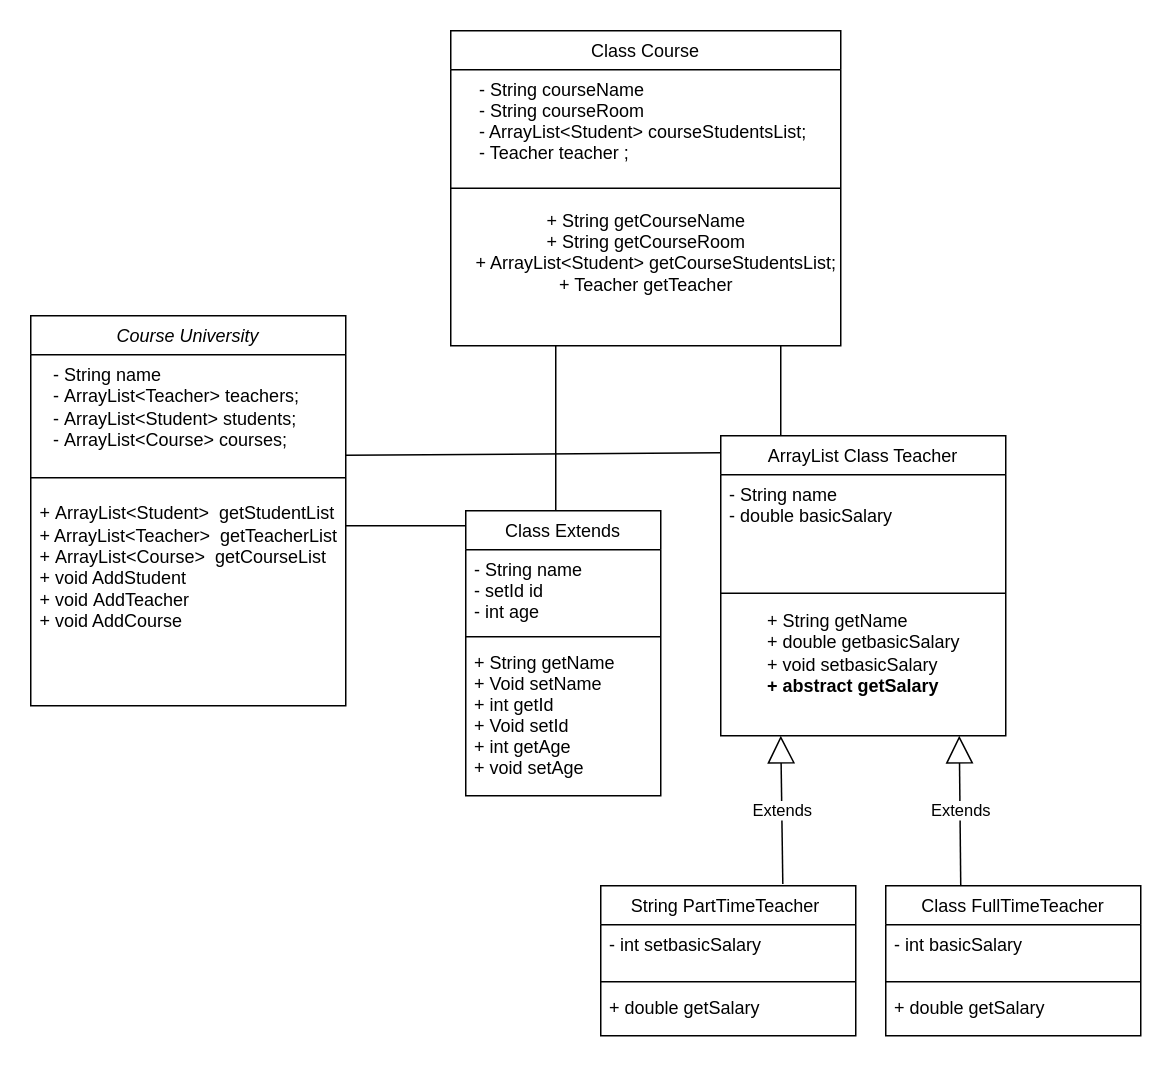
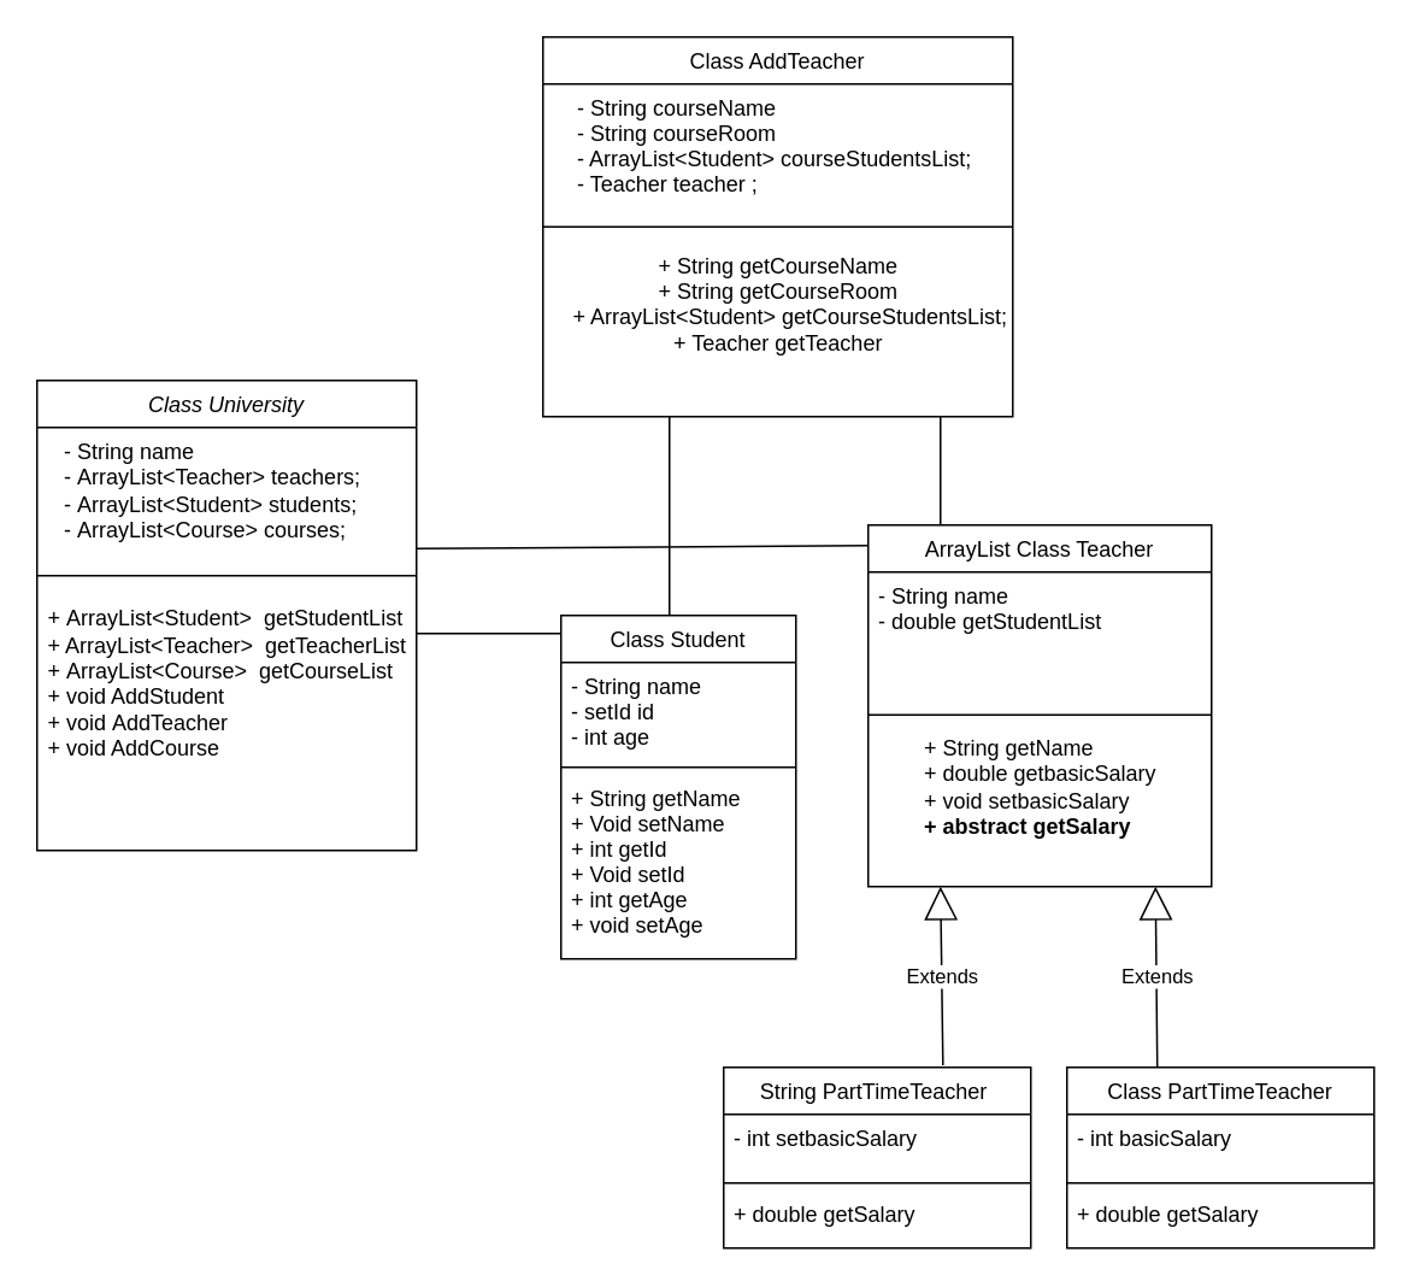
  <mxCell id="0" />
  <mxCell id="1" parent="0" />
- <mxCell id="2" value="Class Extends" style="swimlane;fontStyle=0;align=center;verticalAlign=top;childLayout=stackLayout;horizontal=1;startSize=26;horizontalStack=0;resizeParent=1;resizeLast=0;collapsible=1;marginBottom=0;rounded=0;shadow=0;strokeWidth=1;" parent="1" vertex="1"><mxGeometry x="310" y="340" width="130" height="190" as="geometry"><mxRectangle x="130" y="380" width="160" height="26" as="alternateBounds" /></mxGeometry></mxCell>
+ <mxCell id="2" value="Class Student" style="swimlane;fontStyle=0;align=center;verticalAlign=top;childLayout=stackLayout;horizontal=1;startSize=26;horizontalStack=0;resizeParent=1;resizeLast=0;collapsible=1;marginBottom=0;rounded=0;shadow=0;strokeWidth=1;" parent="1" vertex="1"><mxGeometry x="310" y="340" width="130" height="190" as="geometry"><mxRectangle x="130" y="380" width="160" height="26" as="alternateBounds" /></mxGeometry></mxCell>
  <mxCell id="3" value="- String name&#10;- setId id&#10;- int age" style="text;align=left;verticalAlign=top;spacingLeft=4;spacingRight=4;overflow=hidden;rotatable=0;points=[[0,0.5],[1,0.5]];portConstraint=eastwest;" parent="2" vertex="1"><mxGeometry y="26" width="130" height="54" as="geometry" /></mxCell>
  <mxCell id="4" value="" style="line;html=1;strokeWidth=1;align=left;verticalAlign=middle;spacingTop=-1;spacingLeft=3;spacingRight=3;rotatable=0;labelPosition=right;points=[];portConstraint=eastwest;" parent="2" vertex="1"><mxGeometry y="80" width="130" height="8" as="geometry" /></mxCell>
  <mxCell id="5" value="+ String getName&#10;+ Void setName&#10;+ int getId&#10;+ Void setId&#10;+ int getAge&#10;+ void setAge" style="text;align=left;verticalAlign=top;spacingLeft=4;spacingRight=4;overflow=hidden;rotatable=0;points=[[0,0.5],[1,0.5]];portConstraint=eastwest;" parent="2" vertex="1"><mxGeometry y="88" width="130" height="92" as="geometry" /></mxCell>
  <mxCell id="6" value="ArrayList Class Teacher" style="swimlane;fontStyle=0;align=center;verticalAlign=top;childLayout=stackLayout;horizontal=1;startSize=26;horizontalStack=0;resizeParent=1;resizeLast=0;collapsible=1;marginBottom=0;rounded=0;shadow=0;strokeWidth=1;" parent="1" vertex="1"><mxGeometry x="480" y="290" width="190" height="200" as="geometry"><mxRectangle x="340" y="380" width="170" height="26" as="alternateBounds" /></mxGeometry></mxCell>
- <mxCell id="7" value="- String name&#10;- double basicSalary" style="text;align=left;verticalAlign=top;spacingLeft=4;spacingRight=4;overflow=hidden;rotatable=0;points=[[0,0.5],[1,0.5]];portConstraint=eastwest;" parent="6" vertex="1"><mxGeometry y="26" width="190" height="74" as="geometry" /></mxCell>
+ <mxCell id="7" value="- String name&#10;- double getStudentList" style="text;align=left;verticalAlign=top;spacingLeft=4;spacingRight=4;overflow=hidden;rotatable=0;points=[[0,0.5],[1,0.5]];portConstraint=eastwest;" parent="6" vertex="1"><mxGeometry y="26" width="190" height="74" as="geometry" /></mxCell>
  <mxCell id="8" value="" style="line;html=1;strokeWidth=1;align=left;verticalAlign=middle;spacingTop=-1;spacingLeft=3;spacingRight=3;rotatable=0;labelPosition=right;points=[];portConstraint=eastwest;" parent="6" vertex="1"><mxGeometry y="100" width="190" height="10" as="geometry" /></mxCell>
  <mxCell id="9" value="&lt;div style=&quot;text-align: left;&quot;&gt;&lt;span style=&quot;background-color: initial;&quot;&gt;+ String getName&lt;/span&gt;&lt;/div&gt;&lt;span style=&quot;&quot;&gt;&lt;div style=&quot;text-align: left;&quot;&gt;&lt;span style=&quot;background-color: initial;&quot;&gt;+ double get&lt;/span&gt;&lt;span style=&quot;background-color: initial;&quot;&gt;basicSalary&lt;/span&gt;&lt;br&gt;&lt;/div&gt;&lt;/span&gt;&lt;span style=&quot;&quot;&gt;&lt;div style=&quot;text-align: left;&quot;&gt;&lt;span style=&quot;background-color: initial;&quot;&gt;+ void set&lt;/span&gt;&lt;span style=&quot;background-color: initial;&quot;&gt;basicSalary&lt;/span&gt;&lt;/div&gt;&lt;/span&gt;&lt;b&gt;&lt;div style=&quot;text-align: left;&quot;&gt;&lt;b style=&quot;background-color: initial;&quot;&gt;+ abstract getSalary&lt;/b&gt;&lt;/div&gt;&lt;/b&gt;" style="text;html=1;align=center;verticalAlign=middle;resizable=0;points=[];autosize=1;strokeColor=none;fillColor=none;" parent="6" vertex="1"><mxGeometry y="110" width="190" height="70" as="geometry" /></mxCell>
  <mxCell id="10" value="String PartTimeTeacher " style="swimlane;fontStyle=0;align=center;verticalAlign=top;childLayout=stackLayout;horizontal=1;startSize=26;horizontalStack=0;resizeParent=1;resizeLast=0;collapsible=1;marginBottom=0;rounded=0;shadow=0;strokeWidth=1;" parent="1" vertex="1"><mxGeometry x="400" y="590" width="170" height="100" as="geometry"><mxRectangle x="130" y="380" width="160" height="26" as="alternateBounds" /></mxGeometry></mxCell>
  <mxCell id="11" value="- int setbasicSalary&#10;" style="text;align=left;verticalAlign=top;spacingLeft=4;spacingRight=4;overflow=hidden;rotatable=0;points=[[0,0.5],[1,0.5]];portConstraint=eastwest;" parent="10" vertex="1"><mxGeometry y="26" width="170" height="34" as="geometry" /></mxCell>
  <mxCell id="12" value="" style="line;html=1;strokeWidth=1;align=left;verticalAlign=middle;spacingTop=-1;spacingLeft=3;spacingRight=3;rotatable=0;labelPosition=right;points=[];portConstraint=eastwest;" parent="10" vertex="1"><mxGeometry y="60" width="170" height="8" as="geometry" /></mxCell>
  <mxCell id="13" value="+ double getSalary" style="text;align=left;verticalAlign=top;spacingLeft=4;spacingRight=4;overflow=hidden;rotatable=0;points=[[0,0.5],[1,0.5]];portConstraint=eastwest;" parent="10" vertex="1"><mxGeometry y="68" width="170" height="32" as="geometry" /></mxCell>
- <mxCell id="14" value="Class FullTimeTeacher" style="swimlane;fontStyle=0;align=center;verticalAlign=middle;childLayout=stackLayout;horizontal=1;startSize=26;horizontalStack=0;resizeParent=1;resizeLast=0;collapsible=1;marginBottom=0;rounded=0;shadow=0;strokeWidth=1;" parent="1" vertex="1"><mxGeometry x="590" y="590" width="170" height="100" as="geometry"><mxRectangle x="130" y="380" width="160" height="26" as="alternateBounds" /></mxGeometry></mxCell>
+ <mxCell id="14" value="Class PartTimeTeacher" style="swimlane;fontStyle=0;align=center;verticalAlign=middle;childLayout=stackLayout;horizontal=1;startSize=26;horizontalStack=0;resizeParent=1;resizeLast=0;collapsible=1;marginBottom=0;rounded=0;shadow=0;strokeWidth=1;" parent="1" vertex="1"><mxGeometry x="590" y="590" width="170" height="100" as="geometry"><mxRectangle x="130" y="380" width="160" height="26" as="alternateBounds" /></mxGeometry></mxCell>
  <mxCell id="15" value="- int basicSalary" style="text;align=left;verticalAlign=top;spacingLeft=4;spacingRight=4;overflow=hidden;rotatable=0;points=[[0,0.5],[1,0.5]];portConstraint=eastwest;" parent="14" vertex="1"><mxGeometry y="26" width="170" height="34" as="geometry" /></mxCell>
  <mxCell id="16" value="" style="line;html=1;strokeWidth=1;align=left;verticalAlign=middle;spacingTop=-1;spacingLeft=3;spacingRight=3;rotatable=0;labelPosition=right;points=[];portConstraint=eastwest;" parent="14" vertex="1"><mxGeometry y="60" width="170" height="8" as="geometry" /></mxCell>
  <mxCell id="17" value="+ double getSalary" style="text;align=left;verticalAlign=top;spacingLeft=4;spacingRight=4;overflow=hidden;rotatable=0;points=[[0,0.5],[1,0.5]];portConstraint=eastwest;" parent="14" vertex="1"><mxGeometry y="68" width="170" height="32" as="geometry" /></mxCell>
- <mxCell id="18" value="Course University" style="swimlane;fontStyle=2;align=center;verticalAlign=top;childLayout=stackLayout;horizontal=1;startSize=26;horizontalStack=0;resizeParent=1;resizeLast=0;collapsible=1;marginBottom=0;rounded=0;shadow=0;strokeWidth=1;" parent="1" vertex="1"><mxGeometry x="20" y="210" width="210" height="260" as="geometry"><mxRectangle x="230" y="140" width="160" height="26" as="alternateBounds" /></mxGeometry></mxCell>
+ <mxCell id="18" value="Class University" style="swimlane;fontStyle=2;align=center;verticalAlign=top;childLayout=stackLayout;horizontal=1;startSize=26;horizontalStack=0;resizeParent=1;resizeLast=0;collapsible=1;marginBottom=0;rounded=0;shadow=0;strokeWidth=1;" parent="1" vertex="1"><mxGeometry x="20" y="210" width="210" height="260" as="geometry"><mxRectangle x="230" y="140" width="160" height="26" as="alternateBounds" /></mxGeometry></mxCell>
  <mxCell id="19" value="&lt;span style=&quot;&quot;&gt;&amp;nbsp; &amp;nbsp; - String name&lt;/span&gt;&lt;br style=&quot;padding: 0px; margin: 0px;&quot;&gt;&lt;span style=&quot;&quot;&gt;&amp;nbsp; &amp;nbsp; -&amp;nbsp;&lt;/span&gt;ArrayList&amp;lt;Teacher&amp;gt; teachers;&lt;br style=&quot;padding: 0px; margin: 0px;&quot;&gt;&lt;span style=&quot;&quot;&gt;&amp;nbsp; &amp;nbsp; -&amp;nbsp;&lt;/span&gt;ArrayList&amp;lt;Student&amp;gt; students;&lt;br style=&quot;padding: 0px; margin: 0px;&quot;&gt;&lt;span style=&quot;&quot;&gt;&amp;nbsp; &amp;nbsp; -&amp;nbsp;&lt;/span&gt;ArrayList&amp;lt;Course&amp;gt; courses;" style="text;html=1;align=left;verticalAlign=middle;resizable=0;points=[];autosize=1;strokeColor=none;fillColor=none;" parent="18" vertex="1"><mxGeometry y="26" width="210" height="70" as="geometry" /></mxCell>
  <mxCell id="20" value="" style="line;html=1;strokeWidth=1;align=left;verticalAlign=middle;spacingTop=-1;spacingLeft=3;spacingRight=3;rotatable=0;labelPosition=right;points=[];portConstraint=eastwest;" parent="18" vertex="1"><mxGeometry y="96" width="210" height="24" as="geometry" /></mxCell>
  <mxCell id="21" value="&lt;div style=&quot;text-align: left;&quot;&gt;&lt;span style=&quot;background-color: initial;&quot;&gt;+&amp;nbsp;&lt;/span&gt;ArrayList&amp;lt;Student&amp;gt;&amp;nbsp;&amp;nbsp;&lt;span style=&quot;background-color: initial;&quot;&gt;getStudentList&lt;/span&gt;&lt;/div&gt;&lt;span style=&quot;&quot;&gt;&lt;div style=&quot;text-align: left;&quot;&gt;+ ArrayList&amp;lt;Teacher&amp;gt;&amp;nbsp;&amp;nbsp;&lt;span style=&quot;background-color: initial;&quot;&gt;getTeacherList&lt;/span&gt;&lt;/div&gt;&lt;/span&gt;&lt;span style=&quot;&quot;&gt;&lt;div style=&quot;text-align: left;&quot;&gt;&lt;span style=&quot;background-color: initial;&quot;&gt;+&amp;nbsp;&lt;/span&gt;ArrayList&amp;lt;Course&amp;gt;&amp;nbsp;&amp;nbsp;&lt;span style=&quot;background-color: initial;&quot;&gt;getCourse&lt;/span&gt;&lt;span style=&quot;background-color: initial;&quot;&gt;List&lt;/span&gt;&lt;/div&gt;&lt;/span&gt;&lt;span style=&quot;&quot;&gt;&lt;div style=&quot;text-align: left;&quot;&gt;&lt;span style=&quot;background-color: initial;&quot;&gt;+ void AddStudent&lt;/span&gt;&lt;/div&gt;&lt;/span&gt;&lt;span style=&quot;&quot;&gt;&lt;div style=&quot;text-align: left;&quot;&gt;&lt;span style=&quot;background-color: initial;&quot;&gt;+ void&amp;nbsp;&lt;/span&gt;&lt;span style=&quot;background-color: initial;&quot;&gt;AddTeacher&lt;/span&gt;&lt;/div&gt;&lt;/span&gt;&lt;span style=&quot;&quot;&gt;&lt;div style=&quot;text-align: left;&quot;&gt;&lt;span style=&quot;background-color: initial;&quot;&gt;+ void Add&lt;/span&gt;&lt;span style=&quot;background-color: initial;&quot;&gt;Course&lt;/span&gt;&lt;/div&gt;&lt;/span&gt;&lt;span style=&quot;&quot;&gt;&lt;div style=&quot;text-align: left;&quot;&gt;&lt;br&gt;&lt;/div&gt;&lt;/span&gt;" style="text;html=1;align=center;verticalAlign=middle;resizable=0;points=[];autosize=1;strokeColor=none;fillColor=none;" parent="18" vertex="1"><mxGeometry y="120" width="210" height="110" as="geometry" /></mxCell>
- <mxCell id="22" value="Class Course" style="swimlane;fontStyle=0;align=center;verticalAlign=top;childLayout=stackLayout;horizontal=1;startSize=26;horizontalStack=0;resizeParent=1;resizeLast=0;collapsible=1;marginBottom=0;rounded=0;shadow=0;strokeWidth=1;" parent="1" vertex="1"><mxGeometry x="300" y="20" width="260" height="210" as="geometry"><mxRectangle x="340" y="380" width="170" height="26" as="alternateBounds" /></mxGeometry></mxCell>
+ <mxCell id="22" value="Class AddTeacher" style="swimlane;fontStyle=0;align=center;verticalAlign=top;childLayout=stackLayout;horizontal=1;startSize=26;horizontalStack=0;resizeParent=1;resizeLast=0;collapsible=1;marginBottom=0;rounded=0;shadow=0;strokeWidth=1;" parent="1" vertex="1"><mxGeometry x="300" y="20" width="260" height="210" as="geometry"><mxRectangle x="340" y="380" width="170" height="26" as="alternateBounds" /></mxGeometry></mxCell>
  <mxCell id="23" value="    - String courseName&#10;    - String courseRoom&#10;    - ArrayList&lt;Student&gt; courseStudentsList;&#10;    - Teacher teacher ;" style="text;align=left;verticalAlign=top;spacingLeft=4;spacingRight=4;overflow=hidden;rotatable=0;points=[[0,0.5],[1,0.5]];portConstraint=eastwest;" parent="22" vertex="1"><mxGeometry y="26" width="260" height="74" as="geometry" /></mxCell>
  <mxCell id="24" value="" style="line;html=1;strokeWidth=1;align=left;verticalAlign=middle;spacingTop=-1;spacingLeft=3;spacingRight=3;rotatable=0;labelPosition=right;points=[];portConstraint=eastwest;" parent="22" vertex="1"><mxGeometry y="100" width="260" height="10" as="geometry" /></mxCell>
  <mxCell id="25" value="&lt;div style=&quot;&quot;&gt;&lt;span style=&quot;background-color: initial;&quot;&gt;+ String getC&lt;/span&gt;ourse&lt;span style=&quot;background-color: initial;&quot;&gt;Name&lt;/span&gt;&lt;/div&gt;&lt;span style=&quot;background-color: initial;&quot;&gt;+ String getC&lt;/span&gt;&lt;span style=&quot;text-align: left;&quot;&gt;ourseRoom&lt;/span&gt;&lt;span style=&quot;background-color: initial;&quot;&gt;&lt;br&gt;&lt;/span&gt;&lt;span style=&quot;text-align: left;&quot;&gt;&amp;nbsp; &amp;nbsp; + ArrayList&amp;lt;Student&amp;gt; getCourseStudentsList;&lt;/span&gt;&lt;br style=&quot;padding: 0px; margin: 0px; text-align: left;&quot;&gt;&lt;span style=&quot;&quot;&gt;&lt;div style=&quot;&quot;&gt;&lt;span style=&quot;background-color: initial;&quot;&gt;+ Teacher getTeacher&lt;/span&gt;&lt;span style=&quot;background-color: initial;&quot;&gt;&lt;br&gt;&lt;/span&gt;&lt;div&gt;&lt;br&gt;&lt;/div&gt;&lt;/div&gt;&lt;/span&gt;" style="text;html=1;align=center;verticalAlign=middle;resizable=0;points=[];autosize=1;strokeColor=none;fillColor=none;" parent="22" vertex="1"><mxGeometry y="110" width="260" height="90" as="geometry" /></mxCell>
  <mxCell id="26" value="" style="endArrow=none;html=1;rounded=0;entryX=-0.002;entryY=0.057;entryDx=0;entryDy=0;entryPerimeter=0;" edge="1" parent="1" target="6"><mxGeometry width="50" height="50" relative="1" as="geometry"><mxPoint x="230" y="303" as="sourcePoint" /><mxPoint x="450" y="320" as="targetPoint" /></mxGeometry></mxCell>
  <mxCell id="27" value="" style="endArrow=none;html=1;rounded=0;entryX=0;entryY=0.053;entryDx=0;entryDy=0;entryPerimeter=0;exitX=1;exitY=0.182;exitDx=0;exitDy=0;exitPerimeter=0;" edge="1" parent="1" source="21" target="2"><mxGeometry width="50" height="50" relative="1" as="geometry"><mxPoint x="240" y="350" as="sourcePoint" /><mxPoint x="280" y="345" as="targetPoint" /></mxGeometry></mxCell>
  <mxCell id="28" value="" style="endArrow=none;html=1;rounded=0;" edge="1" parent="1"><mxGeometry width="50" height="50" relative="1" as="geometry"><mxPoint x="370" y="340" as="sourcePoint" /><mxPoint x="370" y="230" as="targetPoint" /></mxGeometry></mxCell>
  <mxCell id="29" value="" style="endArrow=none;html=1;rounded=0;" edge="1" parent="1"><mxGeometry width="50" height="50" relative="1" as="geometry"><mxPoint x="520" y="290" as="sourcePoint" /><mxPoint x="520" y="230" as="targetPoint" /></mxGeometry></mxCell>
  <mxCell id="30" value="Extends" style="endArrow=block;endSize=16;endFill=0;html=1;rounded=0;exitX=0.714;exitY=-0.012;exitDx=0;exitDy=0;exitPerimeter=0;" edge="1" parent="1" source="10"><mxGeometry width="160" relative="1" as="geometry"><mxPoint x="520" y="560" as="sourcePoint" /><mxPoint x="520" y="490" as="targetPoint" /></mxGeometry></mxCell>
  <mxCell id="31" value="Extends" style="endArrow=block;endSize=16;endFill=0;html=1;rounded=0;" edge="1" parent="1"><mxGeometry width="160" relative="1" as="geometry"><mxPoint y="590" as="sourcePoint" x="640" /><mxPoint x="639" y="490" as="targetPoint" /></mxGeometry></mxCell>
